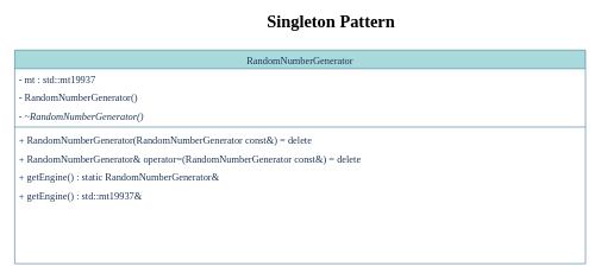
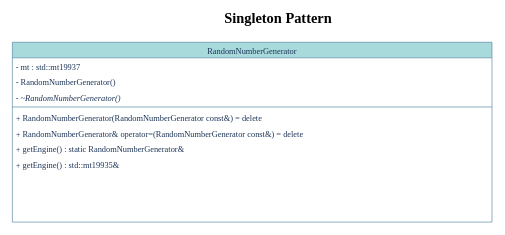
  <mxCell id="0" />
  <mxCell id="1" parent="0" />
  <mxCell id="2" value="RandomNumberGenerator" style="swimlane;fontStyle=0;align=center;verticalAlign=top;childLayout=stackLayout;horizontal=1;startSize=26;horizontalStack=0;resizeParent=1;resizeLast=0;collapsible=1;marginBottom=0;rounded=0;shadow=0;strokeWidth=1;fontSize=14;fontFamily=Fira Code;fillColor=#A8DADC;strokeColor=#457B9D;fontColor=#1D3557;" parent="1" vertex="1"><mxGeometry x="20" y="70" width="800" height="300" as="geometry"><mxRectangle x="230" y="140" width="160" height="26" as="alternateBounds" /></mxGeometry></mxCell>
  <mxCell id="3" value="- mt : std::mt19937" style="text;align=left;verticalAlign=top;spacingLeft=4;spacingRight=4;overflow=hidden;rotatable=0;points=[[0,0.5],[1,0.5]];portConstraint=eastwest;fontSize=14;fontFamily=Fira Code;fontColor=#1D3557;" parent="2" vertex="1"><mxGeometry y="26" width="800" height="26" as="geometry" /></mxCell>
  <mxCell id="4" value="- RandomNumberGenerator()" style="text;align=left;verticalAlign=top;spacingLeft=4;spacingRight=4;overflow=hidden;rotatable=0;points=[[0,0.5],[1,0.5]];portConstraint=eastwest;fontSize=14;fontFamily=Fira Code;fontColor=#1D3557;" parent="2" vertex="1"><mxGeometry y="52" width="800" height="26" as="geometry" /></mxCell>
  <mxCell id="5" value="- ~RandomNumberGenerator()" style="text;align=left;verticalAlign=top;spacingLeft=4;spacingRight=4;overflow=hidden;rotatable=0;points=[[0,0.5],[1,0.5]];portConstraint=eastwest;fontSize=14;fontFamily=Fira Code;fontColor=#1D3557;fontStyle=2" parent="2" vertex="1"><mxGeometry y="78" width="800" height="26" as="geometry" /></mxCell>
  <mxCell id="6" value="" style="line;html=1;strokeWidth=1;align=left;verticalAlign=middle;spacingTop=-1;spacingLeft=3;spacingRight=3;rotatable=0;labelPosition=right;points=[];portConstraint=eastwest;fontSize=14;fontFamily=Fira Code;labelBackgroundColor=#F1FAEE;fillColor=#A8DADC;strokeColor=#457B9D;fontColor=#1D3557;" parent="2" vertex="1"><mxGeometry y="104" width="800" height="8" as="geometry" /></mxCell>
  <mxCell id="7" value="+ RandomNumberGenerator(RandomNumberGenerator const&amp;) = delete" style="text;align=left;verticalAlign=top;spacingLeft=4;spacingRight=4;overflow=hidden;rotatable=0;points=[[0,0.5],[1,0.5]];portConstraint=eastwest;fontSize=14;fontFamily=Fira Code;fontColor=#1D3557;" vertex="1" parent="2"><mxGeometry y="112" width="800" height="26" as="geometry" /></mxCell>
  <mxCell id="8" value="+ RandomNumberGenerator&amp; operator=(RandomNumberGenerator const&amp;) = delete" style="text;align=left;verticalAlign=top;spacingLeft=4;spacingRight=4;overflow=hidden;rotatable=0;points=[[0,0.5],[1,0.5]];portConstraint=eastwest;fontSize=14;fontFamily=Fira Code;fontColor=#1D3557;" vertex="1" parent="2"><mxGeometry y="138" width="800" height="26" as="geometry" /></mxCell>
  <mxCell id="9" value="+ getEngine() : static RandomNumberGenerator&amp;" style="text;align=left;verticalAlign=top;spacingLeft=4;spacingRight=4;overflow=hidden;rotatable=0;points=[[0,0.5],[1,0.5]];portConstraint=eastwest;fontSize=14;fontFamily=Fira Code;fontColor=#1D3557;" vertex="1" parent="2"><mxGeometry y="164" width="800" height="26" as="geometry" /></mxCell>
- <mxCell id="10" value="+ getEngine() : std::mt19937&amp;" style="text;align=left;verticalAlign=top;spacingLeft=4;spacingRight=4;overflow=hidden;rotatable=0;points=[[0,0.5],[1,0.5]];portConstraint=eastwest;fontSize=14;fontFamily=Fira Code;fontColor=#1D3557;" vertex="1" parent="2"><mxGeometry y="190" width="800" height="26" as="geometry" /></mxCell>
+ <mxCell id="10" value="+ getEngine() : std::mt19935&amp;" style="text;align=left;verticalAlign=top;spacingLeft=4;spacingRight=4;overflow=hidden;rotatable=0;points=[[0,0.5],[1,0.5]];portConstraint=eastwest;fontSize=14;fontFamily=Fira Code;fontColor=#1D3557;" vertex="1" parent="2"><mxGeometry y="190" width="800" height="26" as="geometry" /></mxCell>
  <mxCell id="11" value="&lt;font color=&quot;#000000&quot; size=&quot;1&quot;&gt;&lt;b style=&quot;font-size: 24px&quot;&gt;Singleton Pattern&lt;/b&gt;&lt;/font&gt;" style="text;html=1;resizable=0;autosize=1;align=center;verticalAlign=middle;points=[];rounded=0;fontFamily=Fira Code;" vertex="1" parent="1"><mxGeometry x="332" y="20" width="261" height="22" as="geometry" /></mxCell>
